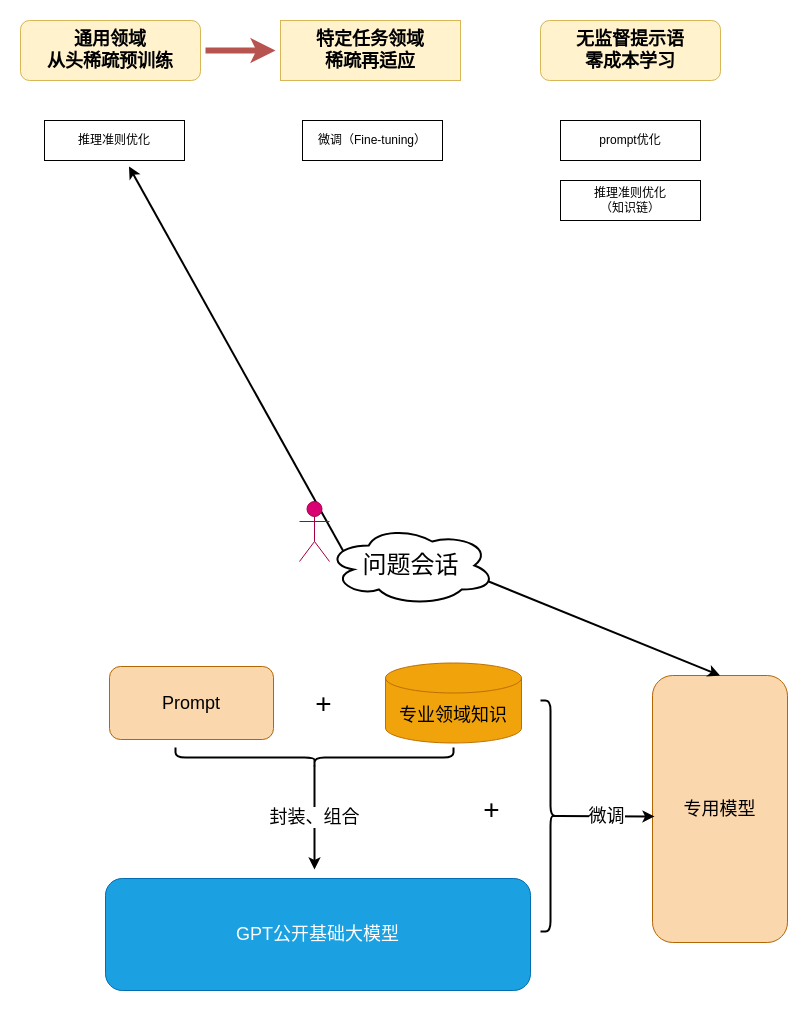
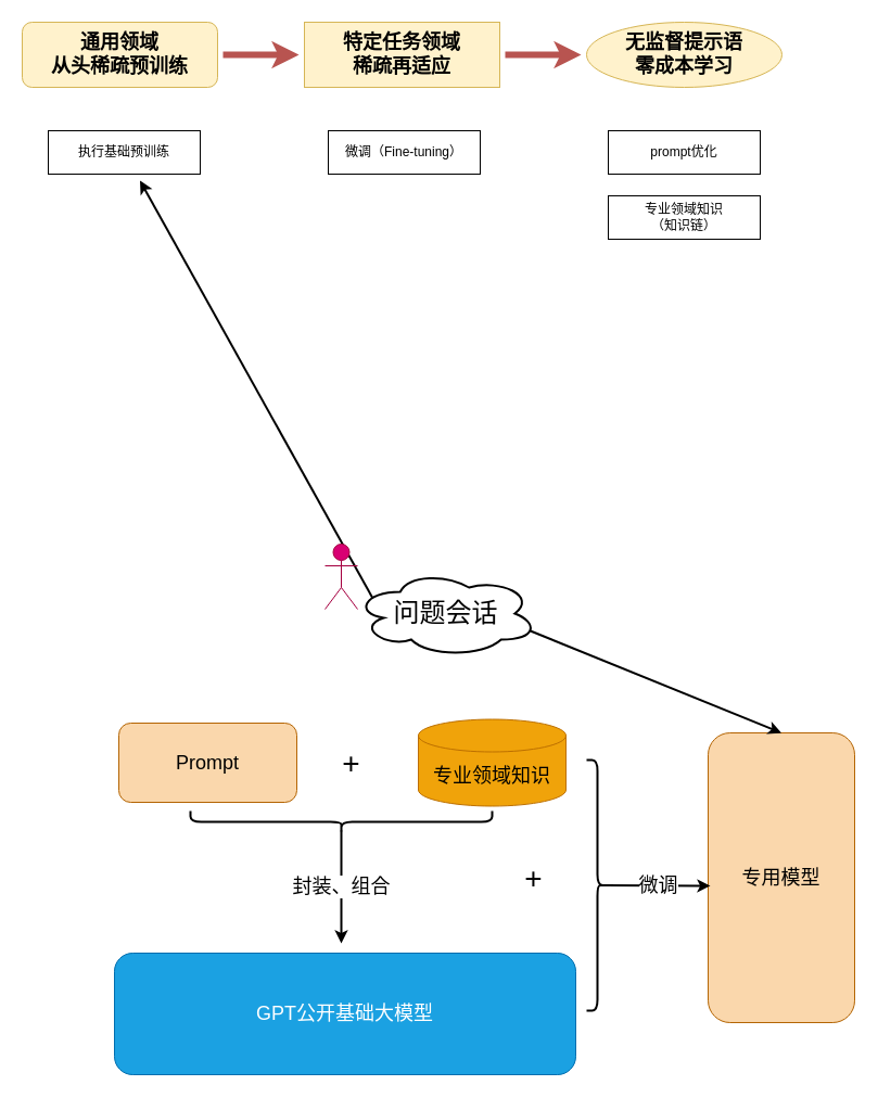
  <mxCell id="0" />
  <mxCell id="1" parent="0" />
  <mxCell id="2" value="" style="edgeStyle=orthogonalEdgeStyle;rounded=0;orthogonalLoop=1;jettySize=auto;html=1;strokeWidth=6;fillColor=#f8cecc;strokeColor=#b85450;targetPerimeterSpacing=5;sourcePerimeterSpacing=5;" edge="1" parent="1" source="3" target="5"><mxGeometry relative="1" as="geometry" /></mxCell>
  <mxCell id="3" value="通用领域&lt;br style=&quot;font-size: 18px;&quot;&gt;从头稀疏预训练" style="rounded=1;whiteSpace=wrap;html=1;fillColor=#fff2cc;strokeColor=#d6b656;fontSize=18;fontStyle=1" vertex="1" parent="1"><mxGeometry x="20" y="20" width="180" height="60" as="geometry" /></mxCell>
+ <mxCell id="4" value="" style="edgeStyle=orthogonalEdgeStyle;rounded=0;orthogonalLoop=1;jettySize=auto;html=1;strokeWidth=6;sourcePerimeterSpacing=5;targetPerimeterSpacing=5;fillColor=#f8cecc;strokeColor=#b85450;" edge="1" parent="1" source="5" target="6"><mxGeometry relative="1" as="geometry" /></mxCell>
  <mxCell id="5" value="特定任务领域&lt;br style=&quot;font-size: 18px;&quot;&gt;稀疏再适应" style="whiteSpace=wrap;html=1;fillColor=#fff2cc;strokeColor=#d6b656;fontSize=18;fontStyle=1;rounded=0;" vertex="1" parent="1"><mxGeometry x="280" y="20" width="180" height="60" as="geometry" /></mxCell>
- <mxCell id="6" value="无监督提示语&lt;br style=&quot;font-size: 18px;&quot;&gt;零成本学习" style="rounded=1;whiteSpace=wrap;html=1;fillColor=#fff2cc;strokeColor=#d6b656;fontSize=18;fontStyle=1" vertex="1" parent="1"><mxGeometry x="540" y="20" width="180" height="60" as="geometry" /></mxCell>
- <mxCell id="7" value="推理准则优化" style="rounded=0;whiteSpace=wrap;html=1;" vertex="1" parent="1"><mxGeometry x="44" y="120" width="140" height="40" as="geometry" /></mxCell>
+ <mxCell id="6" value="无监督提示语&lt;br style=&quot;font-size: 18px;&quot;&gt;零成本学习" style="ellipse;whiteSpace=wrap;html=1;fillColor=#fff2cc;strokeColor=#d6b656;fontSize=18;fontStyle=1;" vertex="1" parent="1"><mxGeometry x="540" y="20" width="180" height="60" as="geometry" /></mxCell>
+ <mxCell id="7" value="执行基础预训练" style="rounded=0;whiteSpace=wrap;html=1;" vertex="1" parent="1"><mxGeometry x="44" y="120" width="140" height="40" as="geometry" /></mxCell>
  <mxCell id="8" value="prompt优化" style="rounded=0;whiteSpace=wrap;html=1;" vertex="1" parent="1"><mxGeometry x="560" y="120" width="140" height="40" as="geometry" /></mxCell>
- <mxCell id="9" value="推理准则优化&lt;br&gt;（知识链）" style="rounded=0;whiteSpace=wrap;html=1;" vertex="1" parent="1"><mxGeometry x="560" y="180" width="140" height="40" as="geometry" /></mxCell>
+ <mxCell id="9" value="专业领域知识&lt;br&gt;（知识链）" style="rounded=0;whiteSpace=wrap;html=1;" vertex="1" parent="1"><mxGeometry x="560" y="180" width="140" height="40" as="geometry" /></mxCell>
  <mxCell id="10" value="微调（Fine-tuning）" style="rounded=0;whiteSpace=wrap;html=1;" vertex="1" parent="1"><mxGeometry x="302" y="120" width="140" height="40" as="geometry" /></mxCell>
  <mxCell id="11" value="专用模型" style="rounded=1;whiteSpace=wrap;html=1;fontSize=18;fillColor=#fad7ac;strokeColor=#b46504;" vertex="1" parent="1"><mxGeometry x="652" y="675" width="135" height="267" as="geometry" /></mxCell>
  <mxCell id="12" value="微调" style="edgeStyle=none;rounded=0;orthogonalLoop=1;jettySize=auto;html=1;entryX=0.015;entryY=0.528;entryDx=0;entryDy=0;strokeWidth=2;fontSize=18;sourcePerimeterSpacing=6;targetPerimeterSpacing=6;exitX=0.1;exitY=0.5;exitDx=0;exitDy=0;exitPerimeter=0;entryPerimeter=0;" edge="1" parent="1" source="20" target="11"><mxGeometry relative="1" as="geometry"><mxPoint x="442.025" y="857.702" as="sourcePoint" /></mxGeometry></mxCell>
  <mxCell id="13" value="GPT公开基础大模型" style="rounded=1;whiteSpace=wrap;html=1;fontSize=18;fillColor=#1ba1e2;fontColor=#ffffff;strokeColor=#006EAF;" vertex="1" parent="1"><mxGeometry x="105" y="878" width="425" height="112" as="geometry" /></mxCell>
  <mxCell id="14" value="&lt;span style=&quot;color: rgb(0, 0, 0); font-family: Helvetica; font-size: 18px; font-style: normal; font-variant-ligatures: normal; font-variant-caps: normal; font-weight: 400; letter-spacing: normal; orphans: 2; text-align: center; text-indent: 0px; text-transform: none; widows: 2; word-spacing: 0px; -webkit-text-stroke-width: 0px; background-color: rgb(255, 255, 255); text-decoration-thickness: initial; text-decoration-style: initial; text-decoration-color: initial; float: none; display: inline !important;&quot;&gt;封装、组合&lt;/span&gt;" style="rounded=0;orthogonalLoop=1;jettySize=auto;html=1;strokeWidth=2;fontSize=18;sourcePerimeterSpacing=6;targetPerimeterSpacing=6;exitX=0.1;exitY=0.5;exitDx=0;exitDy=0;exitPerimeter=0;" edge="1" parent="1" source="21"><mxGeometry relative="1" as="geometry"><mxPoint x="313.5" y="765" as="sourcePoint" /><mxPoint x="314" y="869" as="targetPoint" /></mxGeometry></mxCell>
  <mxCell id="15" value="Prompt" style="rounded=1;whiteSpace=wrap;html=1;fontSize=18;fillColor=#fad7ac;strokeColor=#b46504;" vertex="1" parent="1"><mxGeometry x="109" y="666" width="164" height="73" as="geometry" /></mxCell>
  <mxCell id="16" value="" style="edgeStyle=none;rounded=0;orthogonalLoop=1;jettySize=auto;html=1;strokeWidth=2;fontSize=18;sourcePerimeterSpacing=6;targetPerimeterSpacing=6;exitX=0.16;exitY=0.55;exitDx=0;exitDy=0;exitPerimeter=0;" edge="1" parent="1" source="23" target="7"><mxGeometry relative="1" as="geometry" /></mxCell>
  <mxCell id="17" style="edgeStyle=none;rounded=0;orthogonalLoop=1;jettySize=auto;html=1;entryX=0.5;entryY=0;entryDx=0;entryDy=0;strokeWidth=2;fontSize=18;sourcePerimeterSpacing=6;targetPerimeterSpacing=6;exitX=0.96;exitY=0.7;exitDx=0;exitDy=0;exitPerimeter=0;" edge="1" parent="1" source="23" target="11"><mxGeometry relative="1" as="geometry" /></mxCell>
  <mxCell id="18" value="用户" style="shape=umlActor;verticalLabelPosition=bottom;verticalAlign=top;html=1;outlineConnect=0;fontSize=18;fillColor=#d80073;fontColor=#ffffff;strokeColor=#A50040;" vertex="1" parent="1"><mxGeometry x="299" y="501" width="30" height="60" as="geometry" /></mxCell>
  <mxCell id="19" value="专业领域知识" style="shape=cylinder3;whiteSpace=wrap;html=1;boundedLbl=1;backgroundOutline=1;size=15;fontSize=18;fillColor=#f0a30a;fontColor=#000000;strokeColor=#BD7000;" vertex="1" parent="1"><mxGeometry x="385" y="662.5" width="136" height="80" as="geometry" /></mxCell>
  <mxCell id="20" value="" style="shape=curlyBracket;whiteSpace=wrap;html=1;rounded=1;flipH=1;labelPosition=right;verticalLabelPosition=middle;align=left;verticalAlign=middle;fontSize=18;strokeWidth=2;" vertex="1" parent="1"><mxGeometry x="540" y="700" width="20" height="231" as="geometry" /></mxCell>
  <mxCell id="21" value="" style="shape=curlyBracket;whiteSpace=wrap;html=1;rounded=1;flipH=1;labelPosition=right;verticalLabelPosition=middle;align=left;verticalAlign=middle;fontSize=18;strokeWidth=2;rotation=90;" vertex="1" parent="1"><mxGeometry x="304" y="618" width="20" height="278" as="geometry" /></mxCell>
  <mxCell id="22" value="+" style="text;html=1;align=center;verticalAlign=middle;resizable=0;points=[];autosize=1;strokeColor=none;fillColor=none;fontSize=28;" vertex="1" parent="1"><mxGeometry x="306" y="679.5" width="34" height="46" as="geometry" /></mxCell>
  <mxCell id="23" value="问题会话" style="ellipse;shape=cloud;whiteSpace=wrap;html=1;strokeWidth=2;fontSize=24;" vertex="1" parent="1"><mxGeometry x="326" y="525" width="169" height="80" as="geometry" /></mxCell>
  <mxCell id="24" value="+" style="text;html=1;align=center;verticalAlign=middle;resizable=0;points=[];autosize=1;strokeColor=none;fillColor=none;fontSize=28;" vertex="1" parent="1"><mxGeometry x="474" y="785.5" width="34" height="46" as="geometry" /></mxCell>
